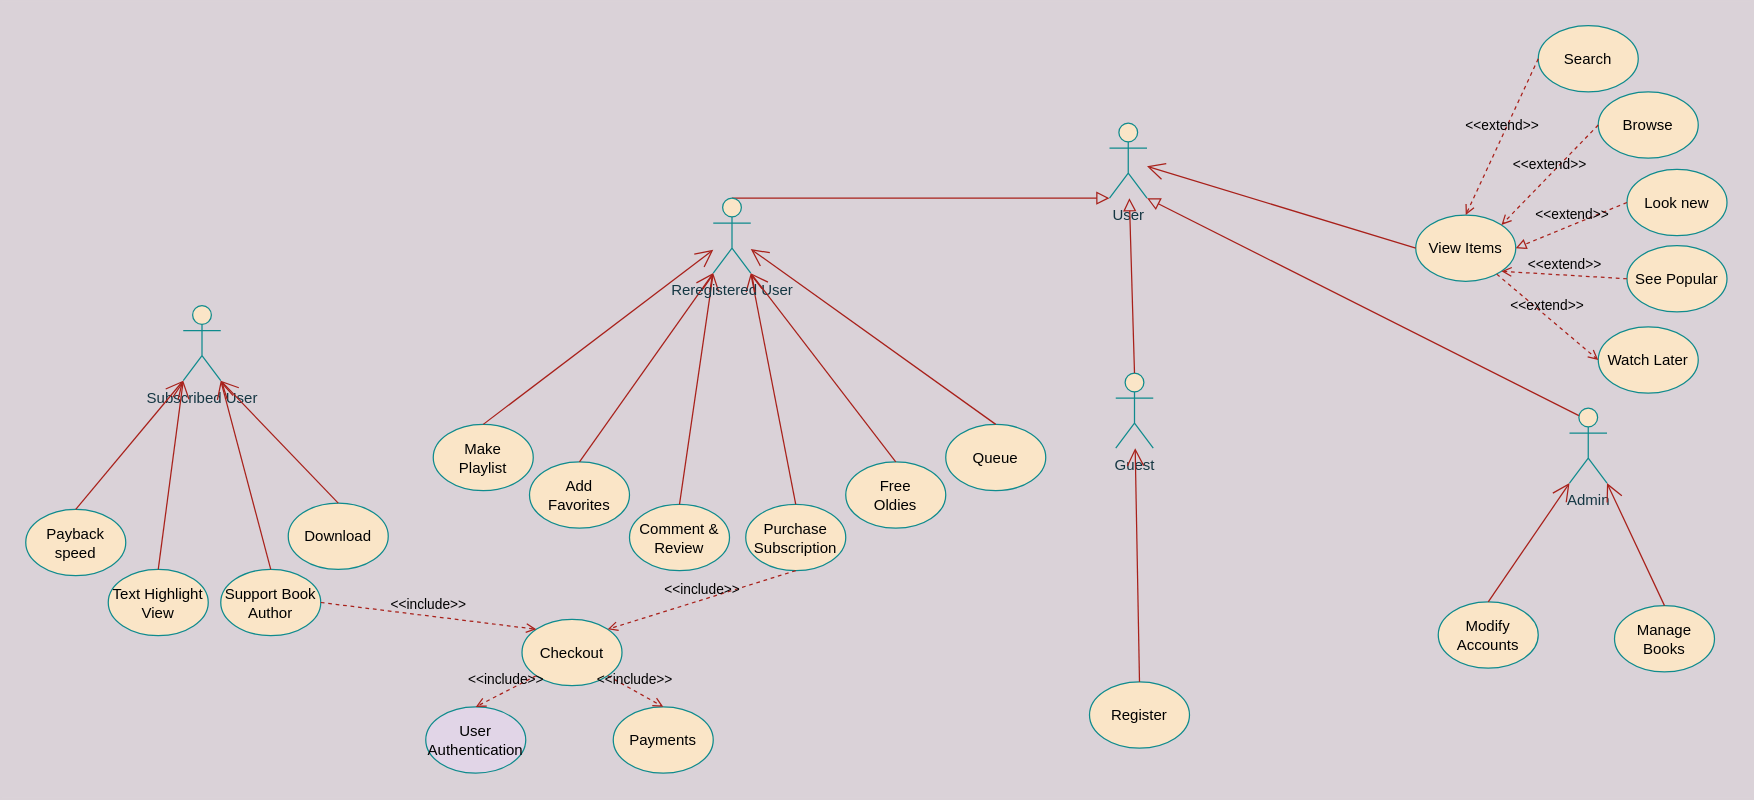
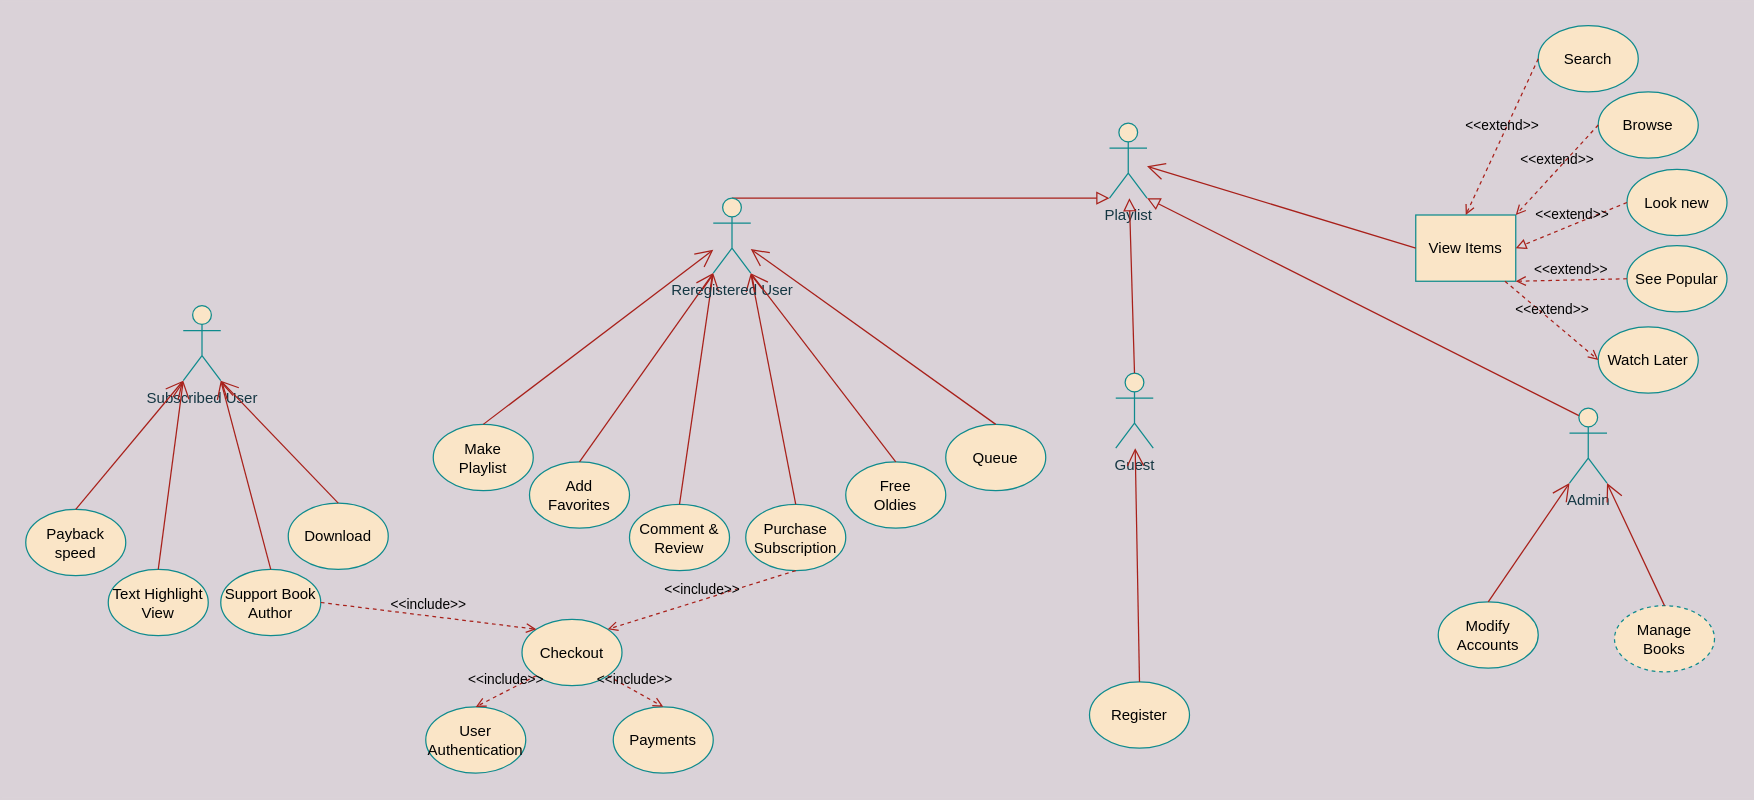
  <mxCell id="0" />
  <mxCell id="1" parent="0" />
- <mxCell id="2" value="User&lt;br&gt;" style="shape=umlActor;verticalLabelPosition=bottom;verticalAlign=top;html=1;outlineConnect=0;fillColor=#FAE5C7;strokeColor=#0F8B8D;fontColor=#143642;rounded=0;" parent="1" vertex="1"><mxGeometry x="887" y="98" width="30" height="60" as="geometry" /></mxCell>
+ <mxCell id="2" value="Playlist&lt;br&gt;" style="shape=umlActor;verticalLabelPosition=bottom;verticalAlign=top;html=1;outlineConnect=0;fillColor=#FAE5C7;strokeColor=#0F8B8D;fontColor=#143642;rounded=0;" parent="1" vertex="1"><mxGeometry x="887" y="98" width="30" height="60" as="geometry" /></mxCell>
  <mxCell id="3" value="Guest" style="shape=umlActor;verticalLabelPosition=bottom;verticalAlign=top;html=1;outlineConnect=0;fillColor=#FAE5C7;strokeColor=#0F8B8D;fontColor=#143642;rounded=0;" parent="1" vertex="1"><mxGeometry x="892" y="298" width="30" height="60" as="geometry" /></mxCell>
  <mxCell id="4" value="GeneralizationSet1" style="endArrow=block;rounded=0;align=center;verticalAlign=bottom;endFill=0;labelBackgroundColor=none;endSize=8;fontColor=none;strokeColor=#A8201A;fillColor=#FAE5C7;strokeWidth=1;noLabel=1;textOpacity=0;exitX=0.5;exitY=0;exitDx=0;exitDy=0;exitPerimeter=0;entryX=0;entryY=1;entryDx=0;entryDy=0;entryPerimeter=0;" parent="1" source="23" target="2" edge="1"><mxGeometry relative="1" as="geometry"><mxPoint x="557" y="499" as="sourcePoint" /><mxPoint x="717" y="499" as="targetPoint" /></mxGeometry></mxCell>
  <mxCell id="5" value="" style="resizable=0;html=1;align=center;verticalAlign=top;labelBackgroundColor=none;fontColor=#143642;strokeColor=#0F8B8D;fillColor=#FAE5C7;" parent="4" connectable="0" vertex="1"><mxGeometry relative="1" as="geometry" /></mxCell>
  <mxCell id="6" value="GeneralizationSet1" style="endArrow=block;rounded=0;align=center;verticalAlign=bottom;endFill=0;labelBackgroundColor=none;endSize=8;fontColor=none;strokeColor=#A8201A;fillColor=#FAE5C7;strokeWidth=1;noLabel=1;textOpacity=0;exitX=0.5;exitY=0;exitDx=0;exitDy=0;exitPerimeter=0;" parent="1" source="3" target="2" edge="1"><mxGeometry relative="1" as="geometry"><mxPoint x="424" y="308" as="sourcePoint" /><mxPoint x="763" y="184" as="targetPoint" /></mxGeometry></mxCell>
  <mxCell id="7" value="" style="resizable=0;html=1;align=center;verticalAlign=top;labelBackgroundColor=none;fontColor=#143642;strokeColor=#0F8B8D;fillColor=#FAE5C7;" parent="6" connectable="0" vertex="1"><mxGeometry relative="1" as="geometry" /></mxCell>
  <mxCell id="8" value="Admin" style="shape=umlActor;verticalLabelPosition=bottom;verticalAlign=top;html=1;outlineConnect=0;fillColor=#FAE5C7;strokeColor=#0F8B8D;fontColor=#143642;rounded=0;" parent="1" vertex="1"><mxGeometry x="1255" y="326" width="30" height="60" as="geometry" /></mxCell>
  <mxCell id="9" value="GeneralizationSet1" style="endArrow=block;rounded=0;align=center;verticalAlign=bottom;endFill=0;labelBackgroundColor=none;endSize=8;fontColor=none;strokeColor=#A8201A;fillColor=#FAE5C7;strokeWidth=1;noLabel=1;textOpacity=0;exitX=0.25;exitY=0.1;exitDx=0;exitDy=0;exitPerimeter=0;entryX=1;entryY=1;entryDx=0;entryDy=0;entryPerimeter=0;" parent="1" source="8" target="2" edge="1"><mxGeometry relative="1" as="geometry"><mxPoint x="782" y="378" as="sourcePoint" /><mxPoint x="782" y="243" as="targetPoint" /></mxGeometry></mxCell>
  <mxCell id="10" value="" style="resizable=0;html=1;align=center;verticalAlign=top;labelBackgroundColor=none;fontColor=#143642;strokeColor=#0F8B8D;fillColor=#FAE5C7;" parent="9" connectable="0" vertex="1"><mxGeometry relative="1" as="geometry" /></mxCell>
  <mxCell id="11" value="Make&lt;br&gt;Playlist" style="ellipse;whiteSpace=wrap;html=1;fontColor=none;strokeColor=#0F8B8D;fillColor=#FAE5C7;" parent="1" vertex="1"><mxGeometry x="346" y="339" width="80" height="53" as="geometry" /></mxCell>
  <mxCell id="12" value="Purchase&lt;br&gt;Subscription" style="ellipse;whiteSpace=wrap;html=1;fontColor=none;strokeColor=#0F8B8D;fillColor=#FAE5C7;" parent="1" vertex="1"><mxGeometry x="596" y="403" width="80" height="53" as="geometry" /></mxCell>
  <mxCell id="13" value="Comment &amp;amp;&lt;br&gt;Review" style="ellipse;whiteSpace=wrap;html=1;fontColor=none;strokeColor=#0F8B8D;fillColor=#FAE5C7;" parent="1" vertex="1"><mxGeometry x="503" y="403" width="80" height="53" as="geometry" /></mxCell>
  <mxCell id="14" value="Add&lt;br&gt;Favorites" style="ellipse;whiteSpace=wrap;html=1;fontColor=none;strokeColor=#0F8B8D;fillColor=#FAE5C7;" parent="1" vertex="1"><mxGeometry x="423" y="369" width="80" height="53" as="geometry" /></mxCell>
  <mxCell id="15" value="Register" style="ellipse;whiteSpace=wrap;html=1;fontColor=none;strokeColor=#0F8B8D;fillColor=#FAE5C7;" parent="1" vertex="1"><mxGeometry x="871" y="545" width="80" height="53" as="geometry" /></mxCell>
- <mxCell id="16" value="View Items" style="ellipse;whiteSpace=wrap;html=1;fontColor=none;strokeColor=#0F8B8D;fillColor=#FAE5C7;" parent="1" vertex="1"><mxGeometry x="1132" y="171.5" width="80" height="53" as="geometry" /></mxCell>
+ <mxCell id="16" value="View Items" style="whiteSpace=wrap;html=1;fontColor=none;strokeColor=#0F8B8D;fillColor=#FAE5C7;rounded=0;" parent="1" vertex="1"><mxGeometry x="1132" y="171.5" width="80" height="53" as="geometry" /></mxCell>
  <mxCell id="17" value="" style="endArrow=open;endFill=1;endSize=12;html=1;fontColor=none;strokeColor=#A8201A;strokeWidth=1;fillColor=#FAE5C7;exitX=0.5;exitY=0;exitDx=0;exitDy=0;entryX=0;entryY=1;entryDx=0;entryDy=0;entryPerimeter=0;" parent="1" source="14" target="23" edge="1"><mxGeometry width="160" relative="1" as="geometry"><mxPoint x="1004" y="249" as="sourcePoint" /><mxPoint x="567" y="296" as="targetPoint" /></mxGeometry></mxCell>
  <mxCell id="18" value="" style="endArrow=open;endFill=1;endSize=12;html=1;fontColor=none;strokeColor=#A8201A;strokeWidth=1;fillColor=#FAE5C7;exitX=0;exitY=0.5;exitDx=0;exitDy=0;" parent="1" source="16" target="2" edge="1"><mxGeometry width="160" relative="1" as="geometry"><mxPoint x="382" y="601" as="sourcePoint" /><mxPoint x="431.386" y="429" as="targetPoint" /></mxGeometry></mxCell>
  <mxCell id="19" value="" style="endArrow=open;endFill=1;endSize=12;html=1;fontColor=none;strokeColor=#A8201A;strokeWidth=1;fillColor=#FAE5C7;exitX=0.5;exitY=0;exitDx=0;exitDy=0;" parent="1" source="15" target="3" edge="1"><mxGeometry width="160" relative="1" as="geometry"><mxPoint x="376" y="541" as="sourcePoint" /><mxPoint x="425.386" y="369" as="targetPoint" /></mxGeometry></mxCell>
  <mxCell id="20" value="" style="endArrow=open;endFill=1;endSize=12;html=1;fontColor=none;strokeColor=#A8201A;strokeWidth=1;fillColor=#FAE5C7;exitX=0.5;exitY=0;exitDx=0;exitDy=0;entryX=0;entryY=1;entryDx=0;entryDy=0;entryPerimeter=0;" parent="1" source="13" target="23" edge="1"><mxGeometry width="160" relative="1" as="geometry"><mxPoint x="557" y="426" as="sourcePoint" /><mxPoint x="580" y="266" as="targetPoint" /></mxGeometry></mxCell>
  <mxCell id="21" value="" style="endArrow=open;endFill=1;endSize=12;html=1;fontColor=none;strokeColor=#A8201A;strokeWidth=1;fillColor=#FAE5C7;exitX=0.5;exitY=0;exitDx=0;exitDy=0;entryX=1;entryY=1;entryDx=0;entryDy=0;entryPerimeter=0;" parent="1" source="12" target="23" edge="1"><mxGeometry width="160" relative="1" as="geometry"><mxPoint x="567" y="436" as="sourcePoint" /><mxPoint x="616.386" y="264" as="targetPoint" /></mxGeometry></mxCell>
  <mxCell id="22" value="" style="endArrow=open;endFill=1;endSize=12;html=1;fontColor=none;strokeColor=#A8201A;strokeWidth=1;fillColor=#FAE5C7;exitX=0.5;exitY=0;exitDx=0;exitDy=0;" parent="1" source="11" target="23" edge="1"><mxGeometry width="160" relative="1" as="geometry"><mxPoint x="577" y="446" as="sourcePoint" /><mxPoint x="539" y="221" as="targetPoint" /></mxGeometry></mxCell>
  <mxCell id="23" value="Reregistered User" style="shape=umlActor;verticalLabelPosition=bottom;verticalAlign=top;html=1;outlineConnect=0;fillColor=#FAE5C7;strokeColor=#0F8B8D;fontColor=#143642;rounded=0;labelBorderColor=none;labelBackgroundColor=none;spacing=2;spacingBottom=0;" parent="1" vertex="1"><mxGeometry x="570" y="158" width="30" height="60" as="geometry" /></mxCell>
  <mxCell id="24" value="Browse" style="ellipse;whiteSpace=wrap;html=1;fontColor=none;strokeColor=#0F8B8D;fillColor=#FAE5C7;" parent="1" vertex="1"><mxGeometry x="1278" y="73" width="80" height="53" as="geometry" /></mxCell>
  <mxCell id="25" value="Look new" style="ellipse;whiteSpace=wrap;html=1;fontColor=none;strokeColor=#0F8B8D;fillColor=#FAE5C7;" parent="1" vertex="1"><mxGeometry x="1301" y="135" width="80" height="53" as="geometry" /></mxCell>
  <mxCell id="26" value="See Popular" style="ellipse;whiteSpace=wrap;html=1;fontColor=none;strokeColor=#0F8B8D;fillColor=#FAE5C7;" parent="1" vertex="1"><mxGeometry x="1301" y="196" width="80" height="53" as="geometry" /></mxCell>
  <mxCell id="27" value="Search" style="ellipse;whiteSpace=wrap;html=1;fontColor=none;strokeColor=#0F8B8D;fillColor=#FAE5C7;" parent="1" vertex="1"><mxGeometry x="1230" y="20" width="80" height="53" as="geometry" /></mxCell>
  <mxCell id="28" value="Watch Later" style="ellipse;whiteSpace=wrap;html=1;fontColor=none;strokeColor=#0F8B8D;fillColor=#FAE5C7;" parent="1" vertex="1"><mxGeometry x="1278" y="261" width="80" height="53" as="geometry" /></mxCell>
  <mxCell id="29" value="&amp;lt;&amp;lt;extend&amp;gt;&amp;gt;" style="html=1;verticalAlign=bottom;labelBackgroundColor=none;endArrow=open;endFill=0;dashed=1;fontColor=none;strokeColor=#A8201A;strokeWidth=1;fillColor=#FAE5C7;entryX=0;entryY=0.5;entryDx=0;entryDy=0;" parent="1" source="16" target="28" edge="1"><mxGeometry width="160" relative="1" as="geometry"><mxPoint x="969" y="341" as="sourcePoint" /><mxPoint x="1129" y="341" as="targetPoint" /></mxGeometry></mxCell>
  <mxCell id="30" value="&amp;lt;&amp;lt;extend&amp;gt;&amp;gt;" style="html=1;verticalAlign=bottom;labelBackgroundColor=none;endArrow=open;endFill=0;dashed=1;fontColor=none;strokeColor=#A8201A;strokeWidth=1;fillColor=#FAE5C7;exitX=0;exitY=0.5;exitDx=0;exitDy=0;entryX=1;entryY=1;entryDx=0;entryDy=0;" parent="1" source="26" target="16" edge="1"><mxGeometry width="160" relative="1" as="geometry"><mxPoint x="824" y="326" as="sourcePoint" /><mxPoint x="984" y="326" as="targetPoint" /></mxGeometry></mxCell>
  <mxCell id="31" value="&amp;lt;&amp;lt;extend&amp;gt;&amp;gt;" style="html=1;verticalAlign=bottom;labelBackgroundColor=none;endArrow=open;endFill=0;dashed=1;fontColor=none;strokeColor=#A8201A;strokeWidth=1;fillColor=#FAE5C7;exitX=0;exitY=0.5;exitDx=0;exitDy=0;entryX=1;entryY=0;entryDx=0;entryDy=0;" parent="1" source="24" target="16" edge="1"><mxGeometry width="160" relative="1" as="geometry"><mxPoint x="834" y="336" as="sourcePoint" /><mxPoint x="994" y="336" as="targetPoint" /></mxGeometry></mxCell>
  <mxCell id="32" value="&amp;lt;&amp;lt;extend&amp;gt;&amp;gt;" style="html=1;verticalAlign=bottom;labelBackgroundColor=none;endArrow=block;endFill=0;dashed=1;fontColor=none;strokeColor=#A8201A;strokeWidth=1;fillColor=#FAE5C7;exitX=0;exitY=0.5;exitDx=0;exitDy=0;entryX=1;entryY=0.5;entryDx=0;entryDy=0;" parent="1" source="25" target="16" edge="1"><mxGeometry width="160" relative="1" as="geometry"><mxPoint x="844" y="346" as="sourcePoint" /><mxPoint x="1004" y="346" as="targetPoint" /></mxGeometry></mxCell>
  <mxCell id="33" value="&amp;lt;&amp;lt;extend&amp;gt;&amp;gt;" style="html=1;verticalAlign=bottom;labelBackgroundColor=none;endArrow=open;endFill=0;dashed=1;fontColor=none;strokeColor=#A8201A;strokeWidth=1;fillColor=#FAE5C7;exitX=0;exitY=0.5;exitDx=0;exitDy=0;entryX=0.5;entryY=0;entryDx=0;entryDy=0;" parent="1" source="27" target="16" edge="1"><mxGeometry width="160" relative="1" as="geometry"><mxPoint x="854" y="356" as="sourcePoint" /><mxPoint x="1014" y="356" as="targetPoint" /></mxGeometry></mxCell>
- <mxCell id="34" value="Manage&lt;br&gt;Books" style="ellipse;whiteSpace=wrap;html=1;fontColor=none;strokeColor=#0F8B8D;fillColor=#FAE5C7;" parent="1" vertex="1"><mxGeometry x="1291" y="484" width="80" height="53" as="geometry" /></mxCell>
+ <mxCell id="34" value="Manage&lt;br&gt;Books" style="ellipse;whiteSpace=wrap;html=1;fontColor=none;strokeColor=#0F8B8D;fillColor=#FAE5C7;dashed=1;" parent="1" vertex="1"><mxGeometry x="1291" y="484" width="80" height="53" as="geometry" /></mxCell>
  <mxCell id="35" value="Modify&lt;br&gt;Accounts" style="ellipse;whiteSpace=wrap;html=1;fontColor=none;strokeColor=#0F8B8D;fillColor=#FAE5C7;" parent="1" vertex="1"><mxGeometry x="1150" y="481" width="80" height="53" as="geometry" /></mxCell>
  <mxCell id="36" value="" style="endArrow=open;endFill=1;endSize=12;html=1;fontColor=none;strokeColor=#A8201A;strokeWidth=1;fillColor=#FAE5C7;exitX=0.5;exitY=0;exitDx=0;exitDy=0;entryX=1;entryY=1;entryDx=0;entryDy=0;entryPerimeter=0;" parent="1" source="34" target="8" edge="1"><mxGeometry width="160" relative="1" as="geometry"><mxPoint x="1008" y="598" as="sourcePoint" /><mxPoint x="1008" y="435" as="targetPoint" /></mxGeometry></mxCell>
  <mxCell id="37" value="" style="endArrow=open;endFill=1;endSize=12;html=1;fontColor=none;strokeColor=#A8201A;strokeWidth=1;fillColor=#FAE5C7;exitX=0.5;exitY=0;exitDx=0;exitDy=0;entryX=0;entryY=1;entryDx=0;entryDy=0;entryPerimeter=0;" parent="1" source="35" target="8" edge="1"><mxGeometry width="160" relative="1" as="geometry"><mxPoint x="943" y="611" as="sourcePoint" /><mxPoint x="943" y="448" as="targetPoint" /></mxGeometry></mxCell>
  <mxCell id="38" value="Free&lt;br&gt;Oldies" style="ellipse;whiteSpace=wrap;html=1;fontColor=none;strokeColor=#0F8B8D;fillColor=#FAE5C7;" parent="1" vertex="1"><mxGeometry x="676" y="369" width="80" height="53" as="geometry" /></mxCell>
  <mxCell id="39" value="" style="endArrow=open;endFill=1;endSize=12;html=1;fontColor=none;strokeColor=#A8201A;strokeWidth=1;fillColor=#FAE5C7;exitX=0.5;exitY=0;exitDx=0;exitDy=0;entryX=1;entryY=1;entryDx=0;entryDy=0;entryPerimeter=0;" parent="1" source="38" target="23" edge="1"><mxGeometry width="160" relative="1" as="geometry"><mxPoint x="553" y="413" as="sourcePoint" /><mxPoint x="644" y="222" as="targetPoint" /></mxGeometry></mxCell>
  <mxCell id="40" value="Text Highlight View" style="ellipse;whiteSpace=wrap;html=1;fontColor=none;strokeColor=#0F8B8D;fillColor=#FAE5C7;" parent="1" vertex="1"><mxGeometry x="86" y="455" width="80" height="53" as="geometry" /></mxCell>
  <mxCell id="41" value="Payback speed" style="ellipse;whiteSpace=wrap;html=1;fontColor=none;strokeColor=#0F8B8D;fillColor=#FAE5C7;" parent="1" vertex="1"><mxGeometry x="20" y="407" width="80" height="53" as="geometry" /></mxCell>
  <mxCell id="42" value="Queue" style="ellipse;whiteSpace=wrap;html=1;fontColor=none;strokeColor=#0F8B8D;fillColor=#FAE5C7;" parent="1" vertex="1"><mxGeometry x="756" y="339" width="80" height="53" as="geometry" /></mxCell>
  <mxCell id="43" value="" style="endArrow=open;endFill=1;endSize=12;html=1;fontColor=none;strokeColor=#A8201A;strokeWidth=1;fillColor=#FAE5C7;exitX=0.5;exitY=0;exitDx=0;exitDy=0;" parent="1" source="42" target="23" edge="1"><mxGeometry width="160" relative="1" as="geometry"><mxPoint x="726" y="379" as="sourcePoint" /><mxPoint x="655" y="221" as="targetPoint" /></mxGeometry></mxCell>
  <mxCell id="44" value="Subscribed User" style="shape=umlActor;verticalLabelPosition=bottom;verticalAlign=top;html=1;outlineConnect=0;fillColor=#FAE5C7;strokeColor=#0F8B8D;fontColor=#143642;rounded=0;labelBorderColor=none;labelBackgroundColor=none;spacing=2;spacingBottom=0;" parent="1" vertex="1"><mxGeometry x="146" y="244" width="30" height="60" as="geometry" /></mxCell>
  <mxCell id="45" value="Download" style="ellipse;whiteSpace=wrap;html=1;fontColor=none;strokeColor=#0F8B8D;fillColor=#FAE5C7;" parent="1" vertex="1"><mxGeometry x="230" y="402" width="80" height="53" as="geometry" /></mxCell>
  <mxCell id="46" value="" style="endArrow=open;endFill=1;endSize=12;html=1;fontColor=none;strokeColor=#A8201A;strokeWidth=1;fillColor=#FAE5C7;exitX=0.5;exitY=0;exitDx=0;exitDy=0;entryX=1;entryY=1;entryDx=0;entryDy=0;entryPerimeter=0;" parent="1" source="45" target="44" edge="1"><mxGeometry width="160" relative="1" as="geometry"><mxPoint x="377" y="387" as="sourcePoint" /><mxPoint x="561" y="252.93" as="targetPoint" /></mxGeometry></mxCell>
  <mxCell id="47" value="" style="endArrow=open;endFill=1;endSize=12;html=1;fontColor=none;strokeColor=#A8201A;strokeWidth=1;fillColor=#FAE5C7;exitX=0.5;exitY=0;exitDx=0;exitDy=0;entryX=0;entryY=1;entryDx=0;entryDy=0;entryPerimeter=0;" parent="1" source="40" target="44" edge="1"><mxGeometry width="160" relative="1" as="geometry"><mxPoint x="387" y="397" as="sourcePoint" /><mxPoint x="571" y="262.93" as="targetPoint" /></mxGeometry></mxCell>
  <mxCell id="48" value="" style="endArrow=open;endFill=1;endSize=12;html=1;fontColor=none;strokeColor=#A8201A;strokeWidth=1;fillColor=#FAE5C7;exitX=0.5;exitY=0;exitDx=0;exitDy=0;entryX=0;entryY=1;entryDx=0;entryDy=0;entryPerimeter=0;" parent="1" source="41" target="44" edge="1"><mxGeometry width="160" relative="1" as="geometry"><mxPoint x="397" y="407" as="sourcePoint" /><mxPoint x="581" y="272.93" as="targetPoint" /></mxGeometry></mxCell>
  <mxCell id="49" value="Support Book&lt;br&gt;Author" style="ellipse;whiteSpace=wrap;html=1;fontColor=none;strokeColor=#0F8B8D;fillColor=#FAE5C7;" parent="1" vertex="1"><mxGeometry x="176" y="455" width="80" height="53" as="geometry" /></mxCell>
  <mxCell id="50" value="" style="endArrow=open;endFill=1;endSize=12;html=1;fontColor=none;strokeColor=#A8201A;strokeWidth=1;fillColor=#FAE5C7;exitX=0.5;exitY=0;exitDx=0;exitDy=0;entryX=1;entryY=1;entryDx=0;entryDy=0;entryPerimeter=0;" parent="1" source="49" target="44" edge="1"><mxGeometry width="160" relative="1" as="geometry"><mxPoint x="280" y="412" as="sourcePoint" /><mxPoint x="186" y="368" as="targetPoint" /></mxGeometry></mxCell>
  <mxCell id="51" value="Checkout" style="ellipse;whiteSpace=wrap;html=1;fontColor=none;strokeColor=#0F8B8D;fillColor=#FAE5C7;" parent="1" vertex="1"><mxGeometry x="417" y="495" width="80" height="53" as="geometry" /></mxCell>
  <mxCell id="52" value="&amp;lt;&amp;lt;include&amp;gt;&amp;gt;" style="html=1;verticalAlign=bottom;labelBackgroundColor=none;endArrow=open;endFill=0;dashed=1;fontColor=none;strokeColor=#A8201A;strokeWidth=1;fillColor=#FAE5C7;exitX=1;exitY=0.5;exitDx=0;exitDy=0;entryX=0;entryY=0;entryDx=0;entryDy=0;" parent="1" source="49" target="51" edge="1"><mxGeometry width="160" relative="1" as="geometry"><mxPoint x="623" y="286" as="sourcePoint" /><mxPoint x="586" y="523" as="targetPoint" /></mxGeometry></mxCell>
  <mxCell id="53" value="&amp;lt;&amp;lt;include&amp;gt;&amp;gt;" style="html=1;verticalAlign=bottom;labelBackgroundColor=none;endArrow=open;endFill=0;dashed=1;fontColor=none;strokeColor=#A8201A;strokeWidth=1;fillColor=#FAE5C7;entryX=1;entryY=0;entryDx=0;entryDy=0;exitX=0.5;exitY=1;exitDx=0;exitDy=0;" parent="1" source="12" target="51" edge="1"><mxGeometry width="160" relative="1" as="geometry"><mxPoint x="629" y="507" as="sourcePoint" /><mxPoint x="361.207" y="533.105" as="targetPoint" /></mxGeometry></mxCell>
  <mxCell id="54" value="Payments" style="ellipse;whiteSpace=wrap;html=1;fontColor=none;strokeColor=#0F8B8D;fillColor=#FAE5C7;" parent="1" vertex="1"><mxGeometry x="490" y="565" width="80" height="53" as="geometry" /></mxCell>
- <mxCell id="55" value="User&lt;br&gt;Authentication" style="ellipse;whiteSpace=wrap;html=1;fontColor=none;strokeColor=#0F8B8D;fillColor=#e1d5e7;" parent="1" vertex="1"><mxGeometry x="340" y="565" width="80" height="53" as="geometry" /></mxCell>
+ <mxCell id="55" value="User&lt;br&gt;Authentication" style="ellipse;whiteSpace=wrap;html=1;fontColor=none;strokeColor=#0F8B8D;fillColor=#FAE5C7;" parent="1" vertex="1"><mxGeometry x="340" y="565" width="80" height="53" as="geometry" /></mxCell>
  <mxCell id="56" value="&amp;lt;&amp;lt;include&amp;gt;&amp;gt;" style="html=1;verticalAlign=bottom;labelBackgroundColor=none;endArrow=open;endFill=0;dashed=1;fontColor=none;strokeColor=#A8201A;strokeWidth=1;fillColor=#FAE5C7;exitX=1;exitY=1;exitDx=0;exitDy=0;entryX=0.5;entryY=0;entryDx=0;entryDy=0;" parent="1" source="51" target="54" edge="1"><mxGeometry width="160" relative="1" as="geometry"><mxPoint x="266" y="491.5" as="sourcePoint" /><mxPoint x="438.207" y="513.105" as="targetPoint" /></mxGeometry></mxCell>
  <mxCell id="57" value="&amp;lt;&amp;lt;include&amp;gt;&amp;gt;" style="html=1;verticalAlign=bottom;labelBackgroundColor=none;endArrow=open;endFill=0;dashed=1;fontColor=none;strokeColor=#A8201A;strokeWidth=1;fillColor=#FAE5C7;exitX=0;exitY=1;exitDx=0;exitDy=0;entryX=0.5;entryY=0;entryDx=0;entryDy=0;" parent="1" source="51" target="55" edge="1"><mxGeometry width="160" relative="1" as="geometry"><mxPoint x="276" y="501.5" as="sourcePoint" /><mxPoint x="448.207" y="523.105" as="targetPoint" /></mxGeometry></mxCell>
